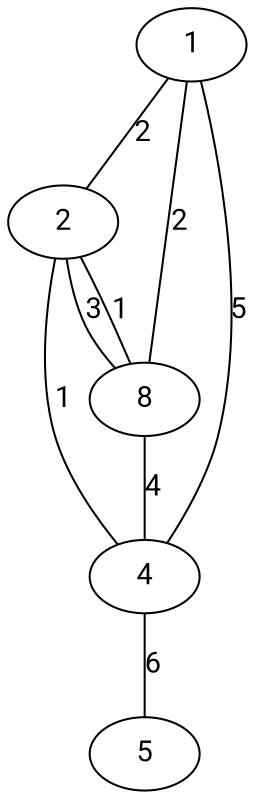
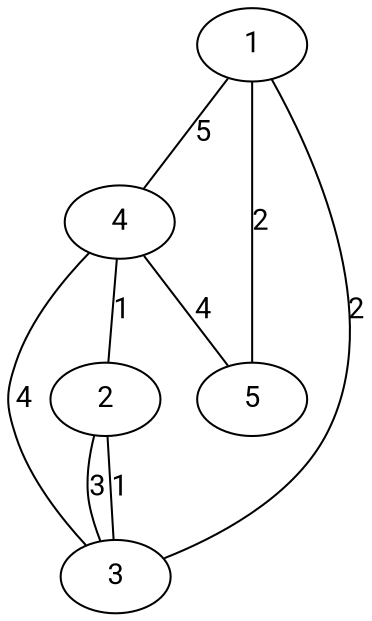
  graph {
    fontname=Roboto
    node [fontname=Roboto]
    edge [fontname=Roboto]
    1
    2
    4
-   3 [label=8]
+   3
    5
-   1 -- 2 [label=2]
+   1 -- 5 [label=2]
    1 -- 4 [label=5]
    1 -- 3 [label=2]
    2 -- 3 [label=3]
    4 -- 2 [label=1]
-   4 -- 5 [label=6]
+   4 -- 5 [label=4]
    3 -- 2 [label=1]
    3 -- 4 [label=4]
  }
